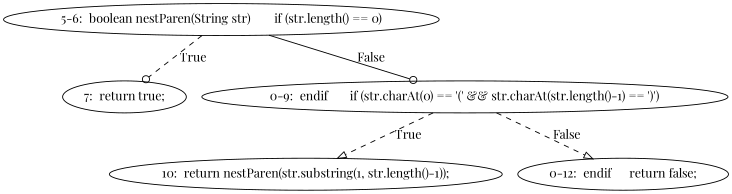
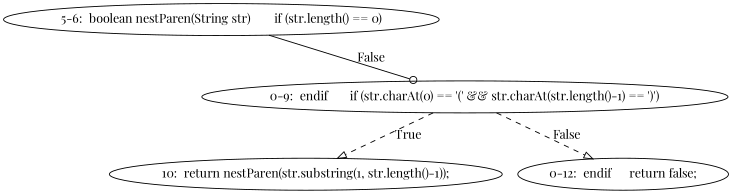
  digraph {
    fontname="Playfair Display"
    node [fontname="Playfair Display"]
    edge [style=dashed arrowhead=odot fontname="Playfair Display"]
    n1 [label="5-6:  boolean nestParen(String str)	if (str.length() == 0)"]
-   n2 [label="7:  return true;"]
    n3 [label="0-9:  endif	if (str.charAt(0) == '(' && str.charAt(str.length()-1) == ')')"]
    n4 [label="10:  return nestParen(str.substring(1, str.length()-1));"]
    n5 [label="0-12:  endif	return false;"]
-   n1 -> n2 [label=True]
    n1 -> n3 [label=False style=solid]
    n3 -> n4 [label=True arrowhead=onormal]
    n3 -> n5 [label=False arrowhead=onormal]
  }
